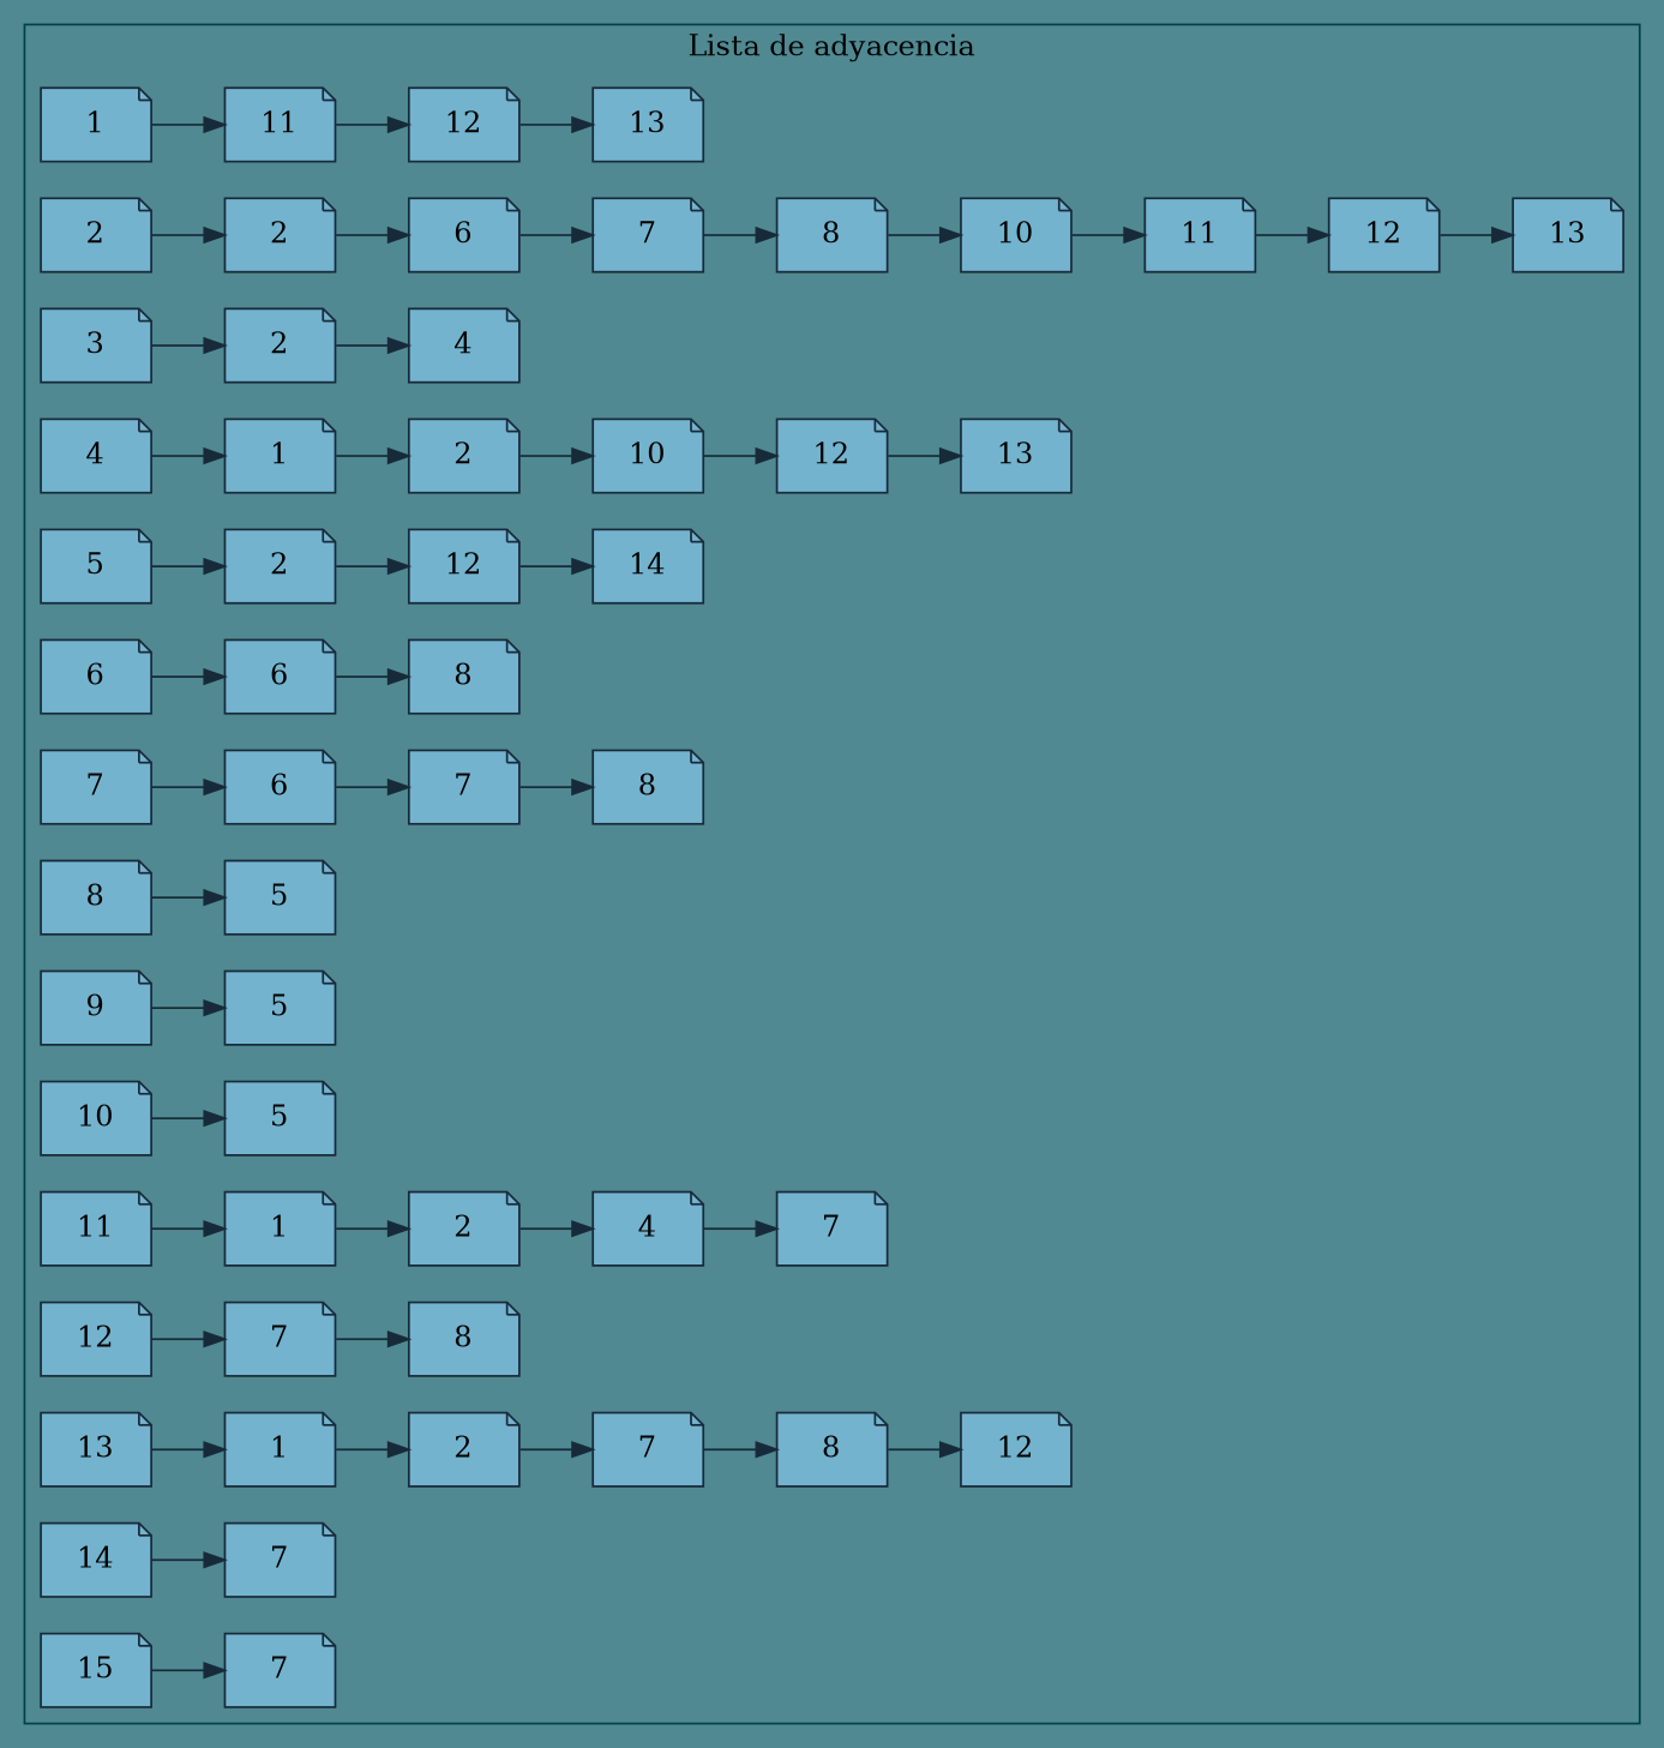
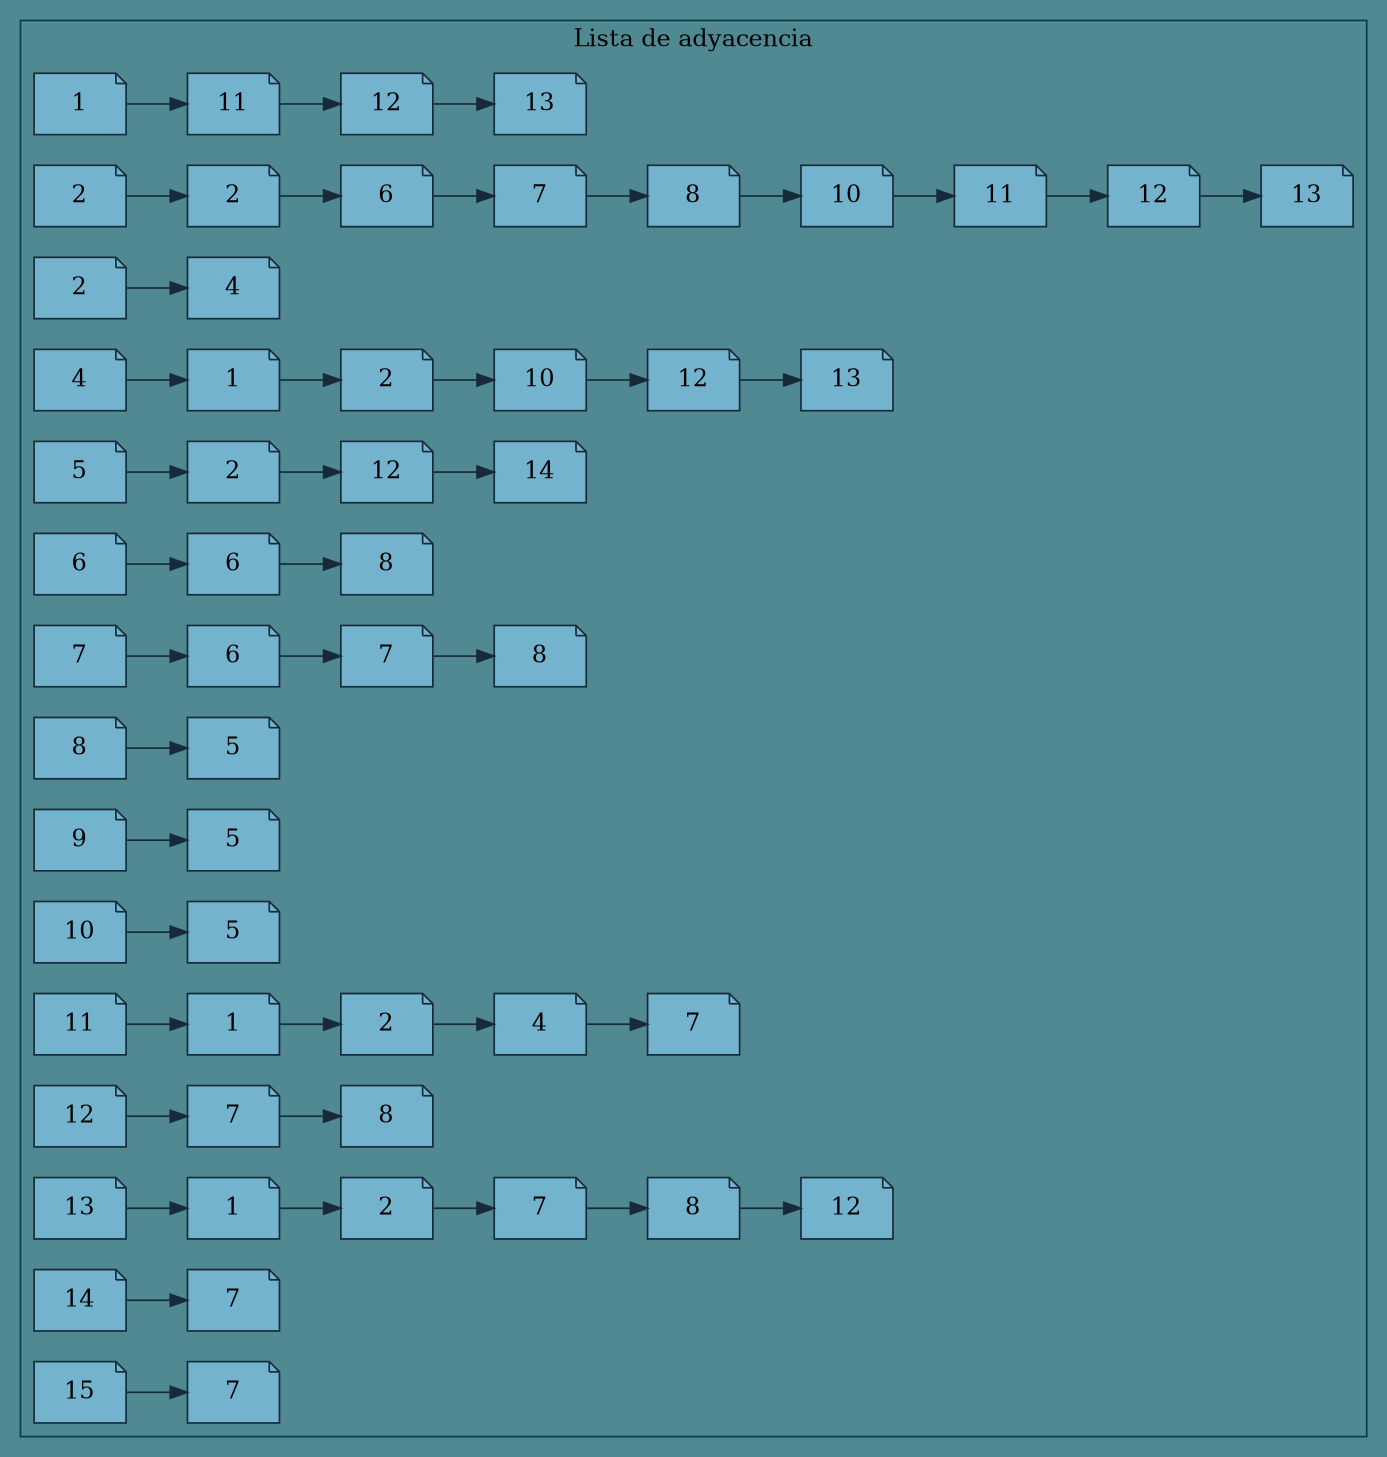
  digraph {
    bgcolor="#508991"
    color="#004346"
    compound=true
    fontcolor=Black
    labelloc=t
    rankdir=LR
    node [color="#172A3A" fillcolor="#74b3ce" shape=note style=filled]
    edge [color="#172A3A"]
    n1 [label=1]
    n2 [label=11]
    n3 [label=12]
    n4 [label=13]
    n5 [label=2]
    n6 [label=2]
    n7 [label=6]
    n8 [label=7]
    n9 [label=8]
    n10 [label=10]
    n11 [label=11]
    n12 [label=12]
    n13 [label=13]
-   n14 [label=3]
    n15 [label=2]
    n16 [label=4]
    n17 [label=4]
    n18 [label=1]
    n19 [label=2]
    n20 [label=10]
    n21 [label=12]
    n22 [label=13]
    n23 [label=5]
    n24 [label=2]
    n25 [label=12]
    n26 [label=14]
    n27 [label=6]
    n28 [label=6]
    n29 [label=8]
    n30 [label=7]
    n31 [label=6]
    n32 [label=7]
    n33 [label=8]
    n34 [label=8]
    n35 [label=5]
    n36 [label=9]
    n37 [label=5]
    n38 [label=10]
    n39 [label=5]
    n40 [label=11]
    n41 [label=1]
    n42 [label=2]
    n43 [label=4]
    n44 [label=7]
    n45 [label=12]
    n46 [label=7]
    n47 [label=8]
    n48 [label=13]
    n49 [label=1]
    n50 [label=2]
    n51 [label=7]
    n52 [label=8]
    n53 [label=12]
    n54 [label=14]
    n55 [label=7]
    n56 [label=15]
    n57 [label=7]
    subgraph cluster_1 {
      label="Lista de adyacencia"
      n1
      n2
      n3
      n4
      n5
      n6
      n7
      n8
      n9
      n10
      n11
      n12
      n13
-     n14
      n15
      n16
      n17
      n18
      n19
      n20
      n21
      n22
      n23
      n24
      n25
      n26
      n27
      n28
      n29
      n30
      n31
      n32
      n33
      n34
      n35
      n36
      n37
      n38
      n39
      n40
      n41
      n42
      n43
      n44
      n45
      n46
      n47
      n48
      n49
      n50
      n51
      n52
      n53
      n54
      n55
      n56
      n57
    }
    n1 -> n2
    n2 -> n3
    n3 -> n4
    n5 -> n6
    n6 -> n7
    n7 -> n8
    n8 -> n9
    n9 -> n10
    n10 -> n11
    n11 -> n12
    n12 -> n13
-   n14 -> n15
    n15 -> n16
    n17 -> n18
    n18 -> n19
    n19 -> n20
    n20 -> n21
    n21 -> n22
    n23 -> n24
    n24 -> n25
    n25 -> n26
    n27 -> n28
    n28 -> n29
    n30 -> n31
    n31 -> n32
    n32 -> n33
    n34 -> n35
    n36 -> n37
    n38 -> n39
    n40 -> n41
    n41 -> n42
    n42 -> n43
    n43 -> n44
    n45 -> n46
    n46 -> n47
    n48 -> n49
    n49 -> n50
    n50 -> n51
    n51 -> n52
    n52 -> n53
    n54 -> n55
    n56 -> n57
  }
